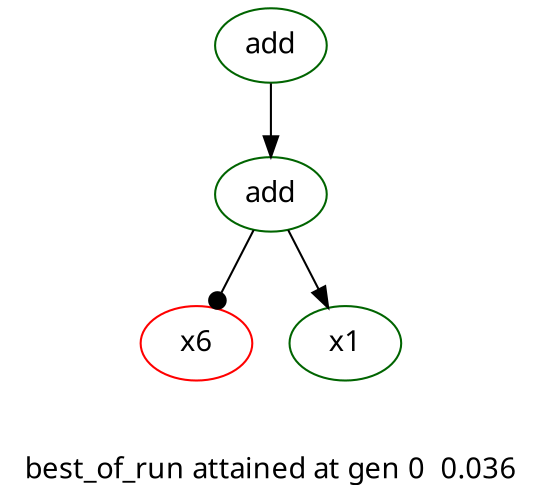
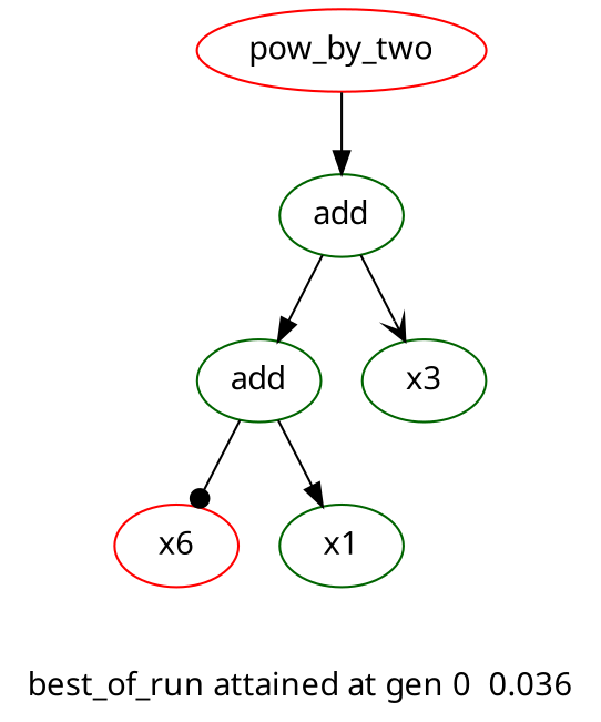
  digraph {
    fontname="Noto Sans"
    label="\n\nbest_of_run attained at gen 0  0.036"
    node [color=darkgreen fontname="Noto Sans"]
    edge [arrowhead=normal fontname="Noto Sans"]
+   n1 [color=red label=pow_by_two]
    n2 [label=add]
    n3 [label=add]
+   n4 [label=x3]
    n5 [color=red label=x6]
    n6 [label=x1]
+   n1 -> n2
    n2 -> n3
+   n2 -> n4 [arrowhead=vee]
    n3 -> n5 [arrowhead=dot]
    n3 -> n6
  }
